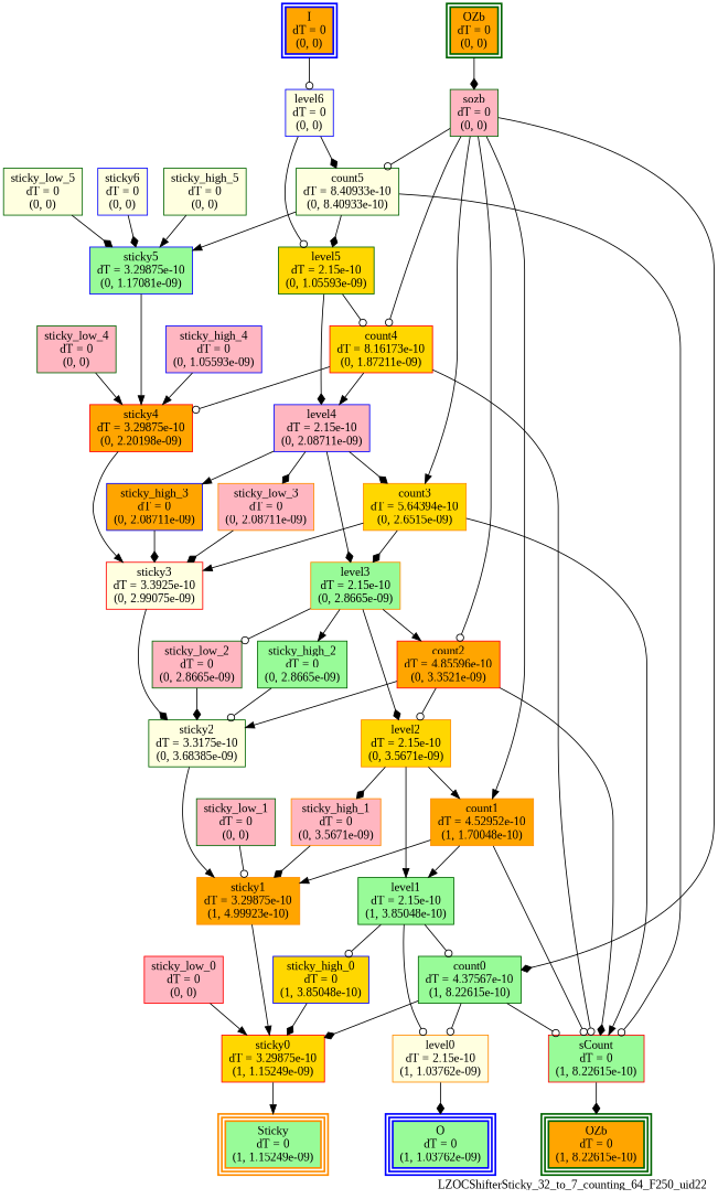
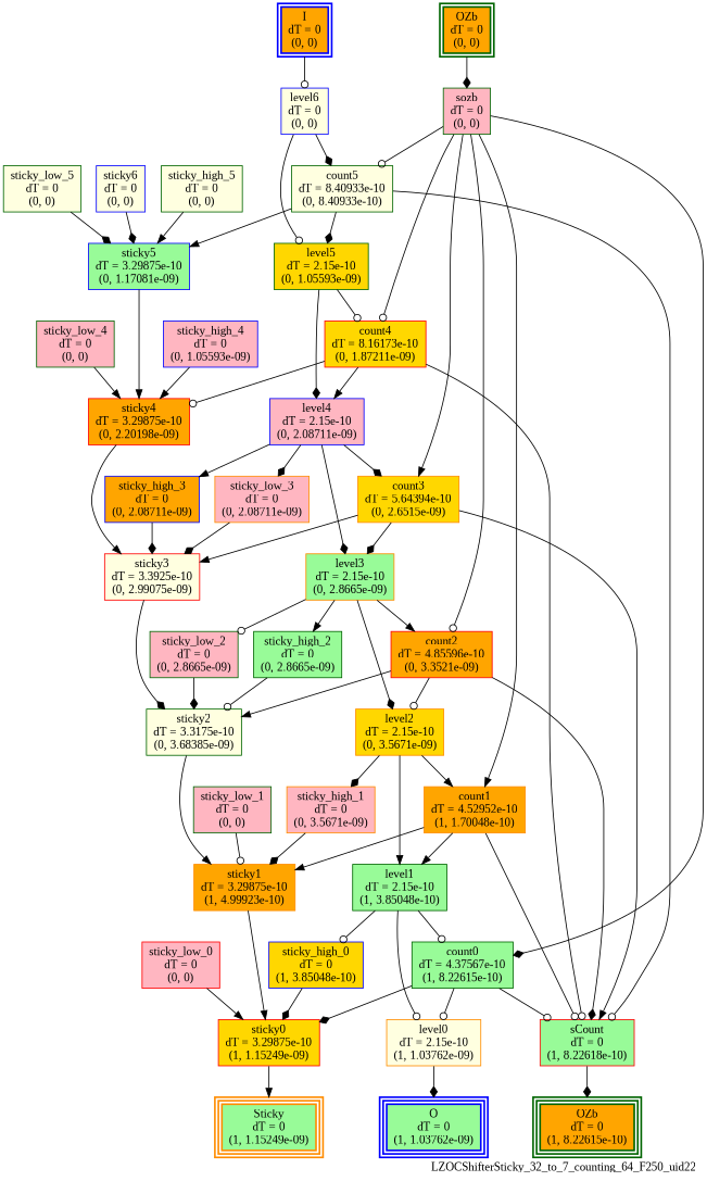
  digraph {
    fontname="Liberation Serif"
    label=LZOCShifterSticky_32_to_7_counting_64_F250_uid22
    labeljust=right
    labelloc=bottom
    nodesep=0.25
    ranksep=0.5
    node [color=darkgreen fillcolor=lightpink fontname="Liberation Serif" peripheries=1 shape=box style=filled]
    edge [arrowhead=diamond arrowsize=1.0 arrowtail=normal color=black dir=forward fontname="Liberation Serif"]
    n1 [color=blue fillcolor=orange label="I\ndT = 0\n(0, 0)" peripheries=2 style="bold, filled,filled"]
    n2 [fillcolor=orange label="OZb\ndT = 0\n(0, 0)" peripheries=2 style="bold, filled,filled"]
    n3 [fillcolor=orange label="OZb\ndT = 0\n(1, 8.22615e-10)" peripheries=3 style="bold, filled,filled"]
    n4 [color=blue fillcolor=palegreen label="O\ndT = 0\n(1, 1.03762e-09)" peripheries=3 style="bold, filled,filled"]
    n5 [color=darkorange fillcolor=palegreen label="Sticky\ndT = 0\n(1, 1.15249e-09)" peripheries=3 style="bold, filled,filled"]
    n6 [color=blue fillcolor=lightyellow label="level6\ndT = 0\n(0, 0)"]
    n7 [label="sozb\ndT = 0\n(0, 0)"]
    n8 [fillcolor=lightyellow label="count5\ndT = 8.40933e-10\n(0, 8.40933e-10)"]
    n9 [fillcolor=gold label="level5\ndT = 2.15e-10\n(0, 1.05593e-09)"]
    n10 [color=red fillcolor=gold label="count4\ndT = 8.16173e-10\n(0, 1.87211e-09)"]
    n11 [color=darkorange fillcolor=gold label="count3\ndT = 5.64394e-10\n(0, 2.6515e-09)"]
    n12 [color=red fillcolor=orange label="count2\ndT = 4.85596e-10\n(0, 3.3521e-09)"]
    n13 [color=darkorange fillcolor=orange label="count1\ndT = 4.52952e-10\n(1, 1.70048e-10)"]
    n14 [fillcolor=palegreen label="count0\ndT = 4.37567e-10\n(1, 8.22615e-10)"]
    n15 [color=blue fillcolor=palegreen label="sticky5\ndT = 3.29875e-10\n(0, 1.17081e-09)"]
-   n16 [color=red fillcolor=palegreen label="sCount\ndT = 0\n(1, 8.22615e-10)"]
+   n16 [color=red fillcolor=palegreen label="sCount\ndT = 0\n(1, 8.22618e-10)"]
    n17 [color=blue label="level4\ndT = 2.15e-10\n(0, 2.08711e-09)"]
    n18 [color=red fillcolor=orange label="sticky4\ndT = 3.29875e-10\n(0, 2.20198e-09)"]
    n19 [color=darkorange fillcolor=palegreen label="level3\ndT = 2.15e-10\n(0, 2.8665e-09)"]
    n20 [color=red fillcolor=lightyellow label="sticky3\ndT = 3.3925e-10\n(0, 2.99075e-09)"]
    n21 [color=darkorange fillcolor=gold label="level2\ndT = 2.15e-10\n(0, 3.5671e-09)"]
    n22 [fillcolor=lightyellow label="sticky2\ndT = 3.3175e-10\n(0, 3.68385e-09)"]
    n23 [fillcolor=palegreen label="level1\ndT = 2.15e-10\n(1, 3.85048e-10)"]
    n24 [color=darkorange fillcolor=orange label="sticky1\ndT = 3.29875e-10\n(1, 4.99923e-10)"]
    n25 [color=darkorange fillcolor=lightyellow label="level0\ndT = 2.15e-10\n(1, 1.03762e-09)"]
    n26 [color=red fillcolor=gold label="sticky0\ndT = 3.29875e-10\n(1, 1.15249e-09)"]
    n27 [color=blue fillcolor=lightyellow label="sticky6\ndT = 0\n(0, 0)"]
    n28 [color=blue fillcolor=orange label="sticky_high_3\ndT = 0\n(0, 2.08711e-09)"]
    n29 [color=darkorange label="sticky_low_3\ndT = 0\n(0, 2.08711e-09)"]
    n30 [color=blue label="sticky_high_4\ndT = 0\n(0, 1.05593e-09)"]
    n31 [fillcolor=lightyellow label="sticky_high_5\ndT = 0\n(0, 0)"]
    n32 [fillcolor=lightyellow label="sticky_low_5\ndT = 0\n(0, 0)"]
    n33 [fillcolor=palegreen label="sticky_high_2\ndT = 0\n(0, 2.8665e-09)"]
    n34 [label="sticky_low_2\ndT = 0\n(0, 2.8665e-09)"]
    n35 [label="sticky_low_4\ndT = 0\n(0, 0)"]
    n36 [color=darkorange label="sticky_high_1\ndT = 0\n(0, 3.5671e-09)"]
    n37 [color=blue fillcolor=gold label="sticky_high_0\ndT = 0\n(1, 3.85048e-10)"]
    n38 [label="sticky_low_1\ndT = 0\n(0, 0)"]
    n39 [color=red label="sticky_low_0\ndT = 0\n(0, 0)"]
    subgraph sub_1 {
      rank=same
      n1
      n2
    }
    subgraph sub_2 {
      rank=same
      n3
      n4
      n5
    }
    n1 -> n6 [arrowhead=odot]
    n2 -> n7
    n6 -> n8
    n6 -> n9 [arrowhead=odot]
    n7 -> n8 [arrowhead=odot]
    n7 -> n10 [arrowhead=odot]
    n7 -> n11 [arrowhead=normal]
    n7 -> n12 [arrowhead=odot]
    n7 -> n13 [arrowhead=normal]
    n7 -> n14
    n8 -> n9
    n8 -> n15 [arrowhead=normal]
    n8 -> n16 [arrowhead=odot]
    n9 -> n10 [arrowhead=odot]
    n9 -> n17
    n10 -> n16 [arrowhead=odot]
    n10 -> n17 [arrowhead=normal]
    n10 -> n18 [arrowhead=odot]
    n11 -> n16 [arrowhead=normal]
    n11 -> n19
    n11 -> n20 [arrowhead=normal]
    n12 -> n16
    n12 -> n21 [arrowhead=odot]
    n12 -> n22 [arrowhead=normal]
    n13 -> n16 [arrowhead=odot]
    n13 -> n23 [arrowhead=normal]
    n13 -> n24 [arrowhead=normal]
    n14 -> n16 [arrowhead=odot]
    n14 -> n25 [arrowhead=odot]
    n14 -> n26
    n15 -> n18 [arrowhead=normal]
    n16 -> n3
    n17 -> n11
    n17 -> n19
    n17 -> n28 [arrowhead=normal]
    n17 -> n29
    n18 -> n20 [arrowhead=normal]
    n19 -> n12 [arrowhead=normal]
    n19 -> n21
    n19 -> n33 [arrowhead=normal]
    n19 -> n34 [arrowhead=odot]
    n20 -> n22
    n21 -> n13 [arrowhead=normal]
    n21 -> n23 [arrowhead=normal]
    n21 -> n36
    n22 -> n24 [arrowhead=normal]
    n23 -> n14 [arrowhead=odot]
    n23 -> n25 [arrowhead=odot]
    n23 -> n37 [arrowhead=odot]
    n24 -> n26 [arrowhead=normal]
    n25 -> n4
    n26 -> n5 [arrowhead=normal]
    n27 -> n15
    n28 -> n20
    n29 -> n20
    n30 -> n18 [arrowhead=normal]
    n31 -> n15 [arrowhead=normal]
    n32 -> n15
    n33 -> n22 [arrowhead=odot]
    n34 -> n22
    n35 -> n18 [arrowhead=normal]
    n36 -> n24
    n37 -> n26
    n38 -> n24 [arrowhead=odot]
    n39 -> n26 [arrowhead=normal]
  }
